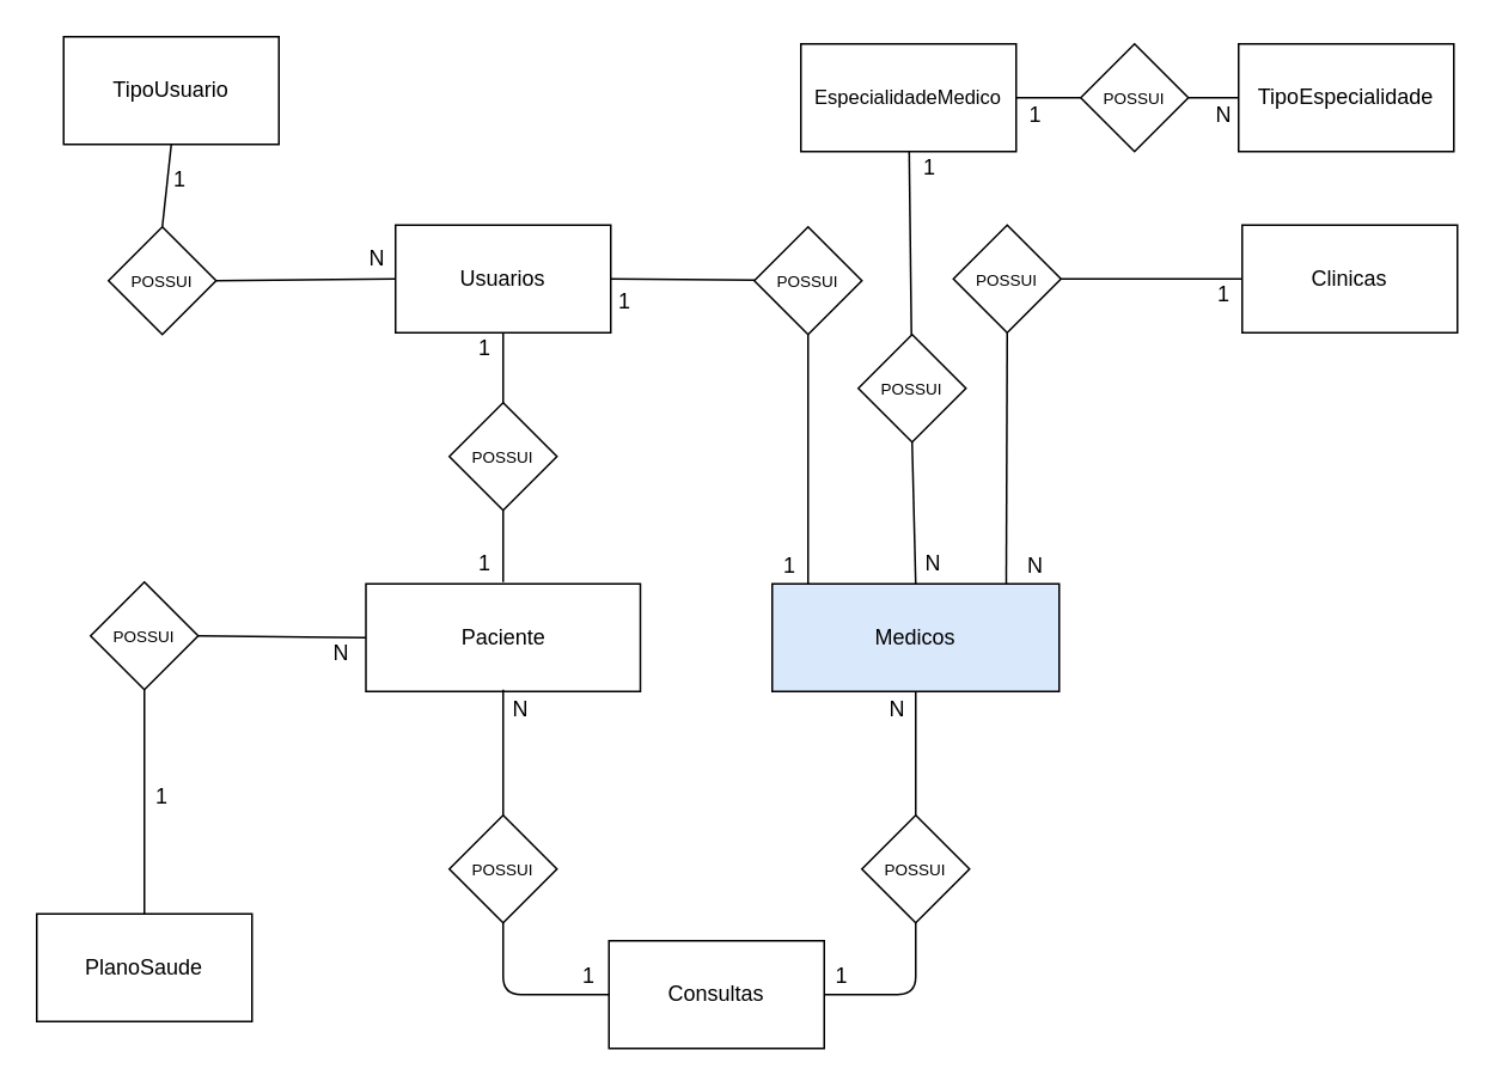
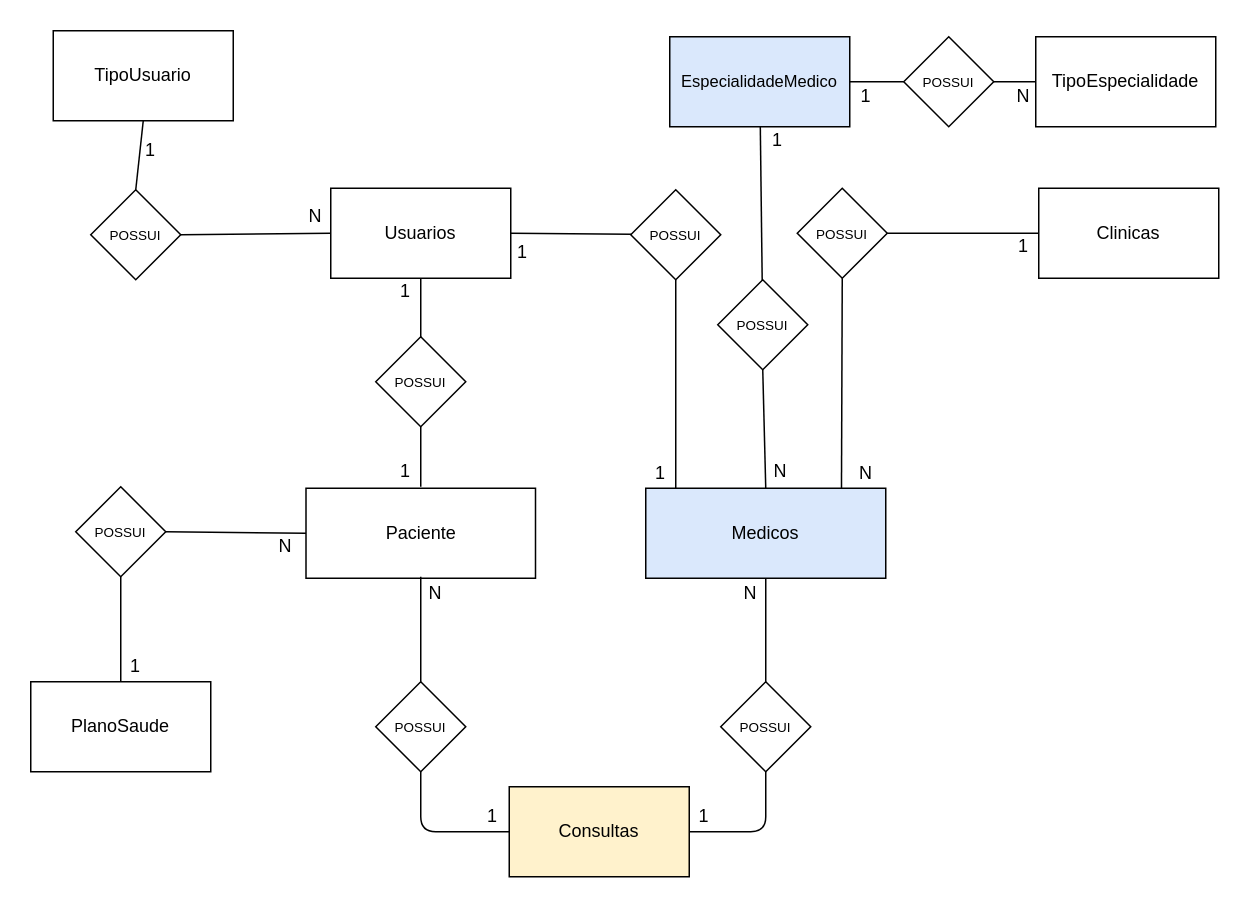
  <mxCell id="0" />
  <mxCell id="1" parent="0" />
  <mxCell id="2" value="" style="endArrow=none;html=1;entryX=0.5;entryY=1;entryDx=0;entryDy=0;exitX=0.5;exitY=0;exitDx=0;exitDy=0;" edge="1" parent="1" target="9"><mxGeometry width="50" height="50" relative="1" as="geometry"><mxPoint x="280" y="230.5" as="sourcePoint" /><mxPoint x="90" y="540.5" as="targetPoint" /></mxGeometry></mxCell>
  <mxCell id="3" value="" style="endArrow=none;html=1;entryX=0.5;entryY=1;entryDx=0;entryDy=0;exitX=0.087;exitY=1.005;exitDx=0;exitDy=0;exitPerimeter=0;" edge="1" parent="1" source="23" target="13"><mxGeometry width="50" height="50" relative="1" as="geometry"><mxPoint x="561" y="284" as="sourcePoint" /><mxPoint x="511" y="104" as="targetPoint" /></mxGeometry></mxCell>
  <mxCell id="4" value="TipoUsuario" style="rounded=0;whiteSpace=wrap;html=1;" vertex="1" parent="1"><mxGeometry x="35" y="20" width="120" height="60" as="geometry" /></mxCell>
  <mxCell id="5" value="TipoEspecialidade" style="rounded=0;whiteSpace=wrap;html=1;" vertex="1" parent="1"><mxGeometry x="690" y="24" width="120" height="60" as="geometry" /></mxCell>
  <mxCell id="6" value="Clinicas" style="rounded=0;whiteSpace=wrap;html=1;" vertex="1" parent="1"><mxGeometry x="692" y="125" width="120" height="60" as="geometry" /></mxCell>
  <mxCell id="7" value="Medicos" style="rounded=0;whiteSpace=wrap;html=1;fillColor=#dae8fc;" vertex="1" parent="1"><mxGeometry x="430" y="325" width="160" height="60" as="geometry" /></mxCell>
  <mxCell id="8" value="Paciente" style="rounded=0;whiteSpace=wrap;html=1;" vertex="1" parent="1"><mxGeometry x="203.5" y="325" width="153" height="60" as="geometry" /></mxCell>
  <mxCell id="9" value="Usuarios" style="rounded=0;whiteSpace=wrap;html=1;" vertex="1" parent="1"><mxGeometry x="220" y="125" width="120" height="60" as="geometry" /></mxCell>
- <mxCell id="10" value="Consultas" style="rounded=0;whiteSpace=wrap;html=1;" vertex="1" parent="1"><mxGeometry x="339" y="524" width="120" height="60" as="geometry" /></mxCell>
+ <mxCell id="10" value="Consultas" style="rounded=0;whiteSpace=wrap;html=1;fillColor=#fff2cc;" vertex="1" parent="1"><mxGeometry x="339" y="524" width="120" height="60" as="geometry" /></mxCell>
  <mxCell id="11" value="&lt;font style=&quot;font-size: 9px&quot;&gt;POSSUI&lt;/font&gt;" style="rhombus;whiteSpace=wrap;html=1;" vertex="1" parent="1"><mxGeometry x="60" y="126" width="60" height="60" as="geometry" /></mxCell>
  <mxCell id="12" value="&lt;font style=&quot;font-size: 9px&quot;&gt;POSSUI&lt;/font&gt;" style="rhombus;whiteSpace=wrap;html=1;" vertex="1" parent="1"><mxGeometry x="478" y="186" width="60" height="60" as="geometry" /></mxCell>
  <mxCell id="13" value="&lt;font style=&quot;font-size: 9px&quot;&gt;POSSUI&lt;/font&gt;" style="rhombus;whiteSpace=wrap;html=1;" vertex="1" parent="1"><mxGeometry x="531" y="125" width="60" height="60" as="geometry" /></mxCell>
  <mxCell id="14" value="" style="endArrow=none;html=1;entryX=0.5;entryY=0;entryDx=0;entryDy=0;exitX=0.5;exitY=1;exitDx=0;exitDy=0;" edge="1" parent="1" source="4" target="11"><mxGeometry width="50" height="50" relative="1" as="geometry"><mxPoint x="170" y="180.5" as="sourcePoint" /><mxPoint x="200" y="130.5" as="targetPoint" /></mxGeometry></mxCell>
  <mxCell id="15" value="N" style="text;html=1;strokeColor=none;fillColor=none;align=center;verticalAlign=middle;whiteSpace=wrap;rounded=0;" vertex="1" parent="1"><mxGeometry x="190" y="134" width="40" height="20" as="geometry" /></mxCell>
  <mxCell id="16" value="1" style="text;html=1;strokeColor=none;fillColor=none;align=center;verticalAlign=middle;whiteSpace=wrap;rounded=0;" vertex="1" parent="1"><mxGeometry x="80" y="90" width="40" height="20" as="geometry" /></mxCell>
  <mxCell id="17" value="" style="endArrow=none;html=1;entryX=0;entryY=0.5;entryDx=0;entryDy=0;exitX=1;exitY=0.5;exitDx=0;exitDy=0;" edge="1" parent="1" source="11" target="9"><mxGeometry width="50" height="50" relative="1" as="geometry"><mxPoint x="260" y="144" as="sourcePoint" /><mxPoint x="310" y="94" as="targetPoint" /></mxGeometry></mxCell>
  <mxCell id="18" value="N" style="text;html=1;strokeColor=none;fillColor=none;align=center;verticalAlign=middle;whiteSpace=wrap;rounded=0;" vertex="1" parent="1"><mxGeometry x="662" y="54" width="40" height="20" as="geometry" /></mxCell>
  <mxCell id="19" value="N" style="text;html=1;strokeColor=none;fillColor=none;align=center;verticalAlign=middle;whiteSpace=wrap;rounded=0;" vertex="1" parent="1"><mxGeometry x="500" y="304" width="40" height="20" as="geometry" /></mxCell>
  <mxCell id="20" value="" style="endArrow=none;html=1;entryX=0.5;entryY=1;entryDx=0;entryDy=0;exitX=0.5;exitY=0;exitDx=0;exitDy=0;" edge="1" parent="1" source="7" target="12"><mxGeometry width="50" height="50" relative="1" as="geometry"><mxPoint x="450" y="184" as="sourcePoint" /><mxPoint x="500" y="134" as="targetPoint" /></mxGeometry></mxCell>
  <mxCell id="21" value="" style="endArrow=none;html=1;entryX=0;entryY=0.5;entryDx=0;entryDy=0;exitX=1;exitY=0.5;exitDx=0;exitDy=0;" edge="1" parent="1" source="13" target="6"><mxGeometry width="50" height="50" relative="1" as="geometry"><mxPoint x="640" y="164" as="sourcePoint" /><mxPoint x="685" y="154" as="targetPoint" /></mxGeometry></mxCell>
  <mxCell id="22" value="1" style="text;html=1;strokeColor=none;fillColor=none;align=center;verticalAlign=middle;whiteSpace=wrap;rounded=0;" vertex="1" parent="1"><mxGeometry x="662" y="154" width="40" height="20" as="geometry" /></mxCell>
  <mxCell id="23" value="N" style="text;html=1;strokeColor=none;fillColor=none;align=center;verticalAlign=middle;whiteSpace=wrap;rounded=0;" vertex="1" parent="1"><mxGeometry x="557" y="305" width="40" height="20" as="geometry" /></mxCell>
  <mxCell id="24" value="&lt;font style=&quot;font-size: 9px&quot;&gt;POSSUI&lt;/font&gt;" style="rhombus;whiteSpace=wrap;html=1;" vertex="1" parent="1"><mxGeometry x="420" y="126" width="60" height="60" as="geometry" /></mxCell>
  <mxCell id="25" value="" style="endArrow=none;html=1;exitX=1;exitY=0.5;exitDx=0;exitDy=0;" edge="1" parent="1" source="9" target="24"><mxGeometry width="50" height="50" relative="1" as="geometry"><mxPoint x="601" y="144" as="sourcePoint" /><mxPoint x="700" y="144" as="targetPoint" /></mxGeometry></mxCell>
  <mxCell id="26" value="1" style="text;html=1;strokeColor=none;fillColor=none;align=center;verticalAlign=middle;whiteSpace=wrap;rounded=0;" vertex="1" parent="1"><mxGeometry x="420" y="305" width="40" height="20" as="geometry" /></mxCell>
  <mxCell id="27" value="1" style="text;html=1;strokeColor=none;fillColor=none;align=center;verticalAlign=middle;whiteSpace=wrap;rounded=0;" vertex="1" parent="1"><mxGeometry x="328" y="158" width="40" height="20" as="geometry" /></mxCell>
  <mxCell id="28" value="1" style="text;html=1;strokeColor=none;fillColor=none;align=center;verticalAlign=middle;whiteSpace=wrap;rounded=0;" vertex="1" parent="1"><mxGeometry x="250" y="184" width="40" height="20" as="geometry" /></mxCell>
  <mxCell id="29" value="&lt;font style=&quot;font-size: 9px&quot;&gt;POSSUI&lt;/font&gt;" style="rhombus;whiteSpace=wrap;html=1;" vertex="1" parent="1"><mxGeometry x="250" y="224" width="60" height="60" as="geometry" /></mxCell>
  <mxCell id="30" value="1" style="text;html=1;strokeColor=none;fillColor=none;align=center;verticalAlign=middle;whiteSpace=wrap;rounded=0;" vertex="1" parent="1"><mxGeometry x="250" y="304" width="40" height="20" as="geometry" /></mxCell>
  <mxCell id="31" value="" style="endArrow=none;html=1;entryX=0.5;entryY=1;entryDx=0;entryDy=0;" edge="1" parent="1" target="29"><mxGeometry width="50" height="50" relative="1" as="geometry"><mxPoint x="280" y="324" as="sourcePoint" /><mxPoint x="290" y="175" as="targetPoint" /></mxGeometry></mxCell>
- <mxCell id="32" value="&lt;font style=&quot;font-size: 11px&quot;&gt;EspecialidadeMedico&lt;/font&gt;" style="rounded=0;whiteSpace=wrap;html=1;" vertex="1" parent="1"><mxGeometry x="446" y="24" width="120" height="60" as="geometry" /></mxCell>
+ <mxCell id="32" value="&lt;font style=&quot;font-size: 11px&quot;&gt;EspecialidadeMedico&lt;/font&gt;" style="rounded=0;whiteSpace=wrap;html=1;fillColor=#dae8fc;" vertex="1" parent="1"><mxGeometry x="446" y="24" width="120" height="60" as="geometry" /></mxCell>
  <mxCell id="33" value="1" style="text;html=1;strokeColor=none;fillColor=none;align=center;verticalAlign=middle;whiteSpace=wrap;rounded=0;" vertex="1" parent="1"><mxGeometry x="498" y="83" width="40" height="20" as="geometry" /></mxCell>
  <mxCell id="34" value="" style="endArrow=none;html=1;" edge="1" parent="1" source="12" target="32"><mxGeometry width="50" height="50" relative="1" as="geometry"><mxPoint x="510" y="174" as="sourcePoint" /><mxPoint x="540" y="109" as="targetPoint" /></mxGeometry></mxCell>
  <mxCell id="35" value="1" style="text;html=1;strokeColor=none;fillColor=none;align=center;verticalAlign=middle;whiteSpace=wrap;rounded=0;" vertex="1" parent="1"><mxGeometry x="557" y="54" width="40" height="20" as="geometry" /></mxCell>
  <mxCell id="36" value="" style="endArrow=none;html=1;entryX=0;entryY=0.5;entryDx=0;entryDy=0;exitX=1;exitY=0.5;exitDx=0;exitDy=0;" edge="1" parent="1" source="54" target="5"><mxGeometry width="50" height="50" relative="1" as="geometry"><mxPoint x="601" y="144" as="sourcePoint" /><mxPoint x="700" y="144" as="targetPoint" /></mxGeometry></mxCell>
  <mxCell id="37" value="&lt;font style=&quot;font-size: 9px&quot;&gt;POSSUI&lt;/font&gt;" style="rhombus;whiteSpace=wrap;html=1;" vertex="1" parent="1"><mxGeometry x="480" y="454" width="60" height="60" as="geometry" /></mxCell>
  <mxCell id="38" value="&lt;font style=&quot;font-size: 9px&quot;&gt;POSSUI&lt;/font&gt;" style="rhombus;whiteSpace=wrap;html=1;" vertex="1" parent="1"><mxGeometry x="250" y="454" width="60" height="60" as="geometry" /></mxCell>
  <mxCell id="39" value="" style="endArrow=none;html=1;exitX=0.5;exitY=0;exitDx=0;exitDy=0;" edge="1" parent="1" source="38"><mxGeometry width="50" height="50" relative="1" as="geometry"><mxPoint x="230" y="435" as="sourcePoint" /><mxPoint x="280" y="384" as="targetPoint" /></mxGeometry></mxCell>
  <mxCell id="40" value="" style="endArrow=none;html=1;entryX=0.5;entryY=1;entryDx=0;entryDy=0;exitX=0.5;exitY=0;exitDx=0;exitDy=0;" edge="1" parent="1" source="37" target="7"><mxGeometry width="50" height="50" relative="1" as="geometry"><mxPoint x="570" y="464" as="sourcePoint" /><mxPoint x="620" y="414" as="targetPoint" /></mxGeometry></mxCell>
  <mxCell id="41" value="" style="endArrow=none;html=1;entryX=0.5;entryY=1;entryDx=0;entryDy=0;exitX=0.75;exitY=1;exitDx=0;exitDy=0;" edge="1" parent="1" source="26" target="24"><mxGeometry width="50" height="50" relative="1" as="geometry"><mxPoint x="440.5" y="285" as="sourcePoint" /><mxPoint x="439.5" y="204" as="targetPoint" /></mxGeometry></mxCell>
  <mxCell id="42" value="1" style="text;html=1;strokeColor=none;fillColor=none;align=center;verticalAlign=middle;whiteSpace=wrap;rounded=0;" vertex="1" parent="1"><mxGeometry x="308" y="534" width="40" height="20" as="geometry" /></mxCell>
  <mxCell id="43" value="N" style="text;html=1;strokeColor=none;fillColor=none;align=center;verticalAlign=middle;whiteSpace=wrap;rounded=0;" vertex="1" parent="1"><mxGeometry x="270" y="385" width="40" height="20" as="geometry" /></mxCell>
  <mxCell id="44" value="N" style="text;html=1;strokeColor=none;fillColor=none;align=center;verticalAlign=middle;whiteSpace=wrap;rounded=0;" vertex="1" parent="1"><mxGeometry x="480" y="385" width="40" height="20" as="geometry" /></mxCell>
  <mxCell id="45" value="1" style="text;html=1;strokeColor=none;fillColor=none;align=center;verticalAlign=middle;whiteSpace=wrap;rounded=0;" vertex="1" parent="1"><mxGeometry x="449" y="534" width="40" height="20" as="geometry" /></mxCell>
  <mxCell id="46" value="" style="endArrow=none;html=1;entryX=0.5;entryY=1;entryDx=0;entryDy=0;exitX=0;exitY=0.5;exitDx=0;exitDy=0;" edge="1" parent="1" source="10" target="38"><mxGeometry width="50" height="50" relative="1" as="geometry"><mxPoint x="230" y="603" as="sourcePoint" /><mxPoint x="280" y="553" as="targetPoint" /><Array as="points"><mxPoint x="280" y="554" /></Array></mxGeometry></mxCell>
  <mxCell id="47" value="" style="endArrow=none;html=1;entryX=0.5;entryY=1;entryDx=0;entryDy=0;exitX=1;exitY=0.5;exitDx=0;exitDy=0;" edge="1" parent="1" source="10" target="37"><mxGeometry width="50" height="50" relative="1" as="geometry"><mxPoint x="680" y="554" as="sourcePoint" /><mxPoint x="550" y="544" as="targetPoint" /><Array as="points"><mxPoint x="510" y="554" /></Array></mxGeometry></mxCell>
  <mxCell id="48" value="N" style="text;html=1;strokeColor=none;fillColor=none;align=center;verticalAlign=middle;whiteSpace=wrap;rounded=0;" vertex="1" parent="1"><mxGeometry x="170" y="354" width="40" height="20" as="geometry" /></mxCell>
- <mxCell id="49" value="PlanoSaude" style="rounded=0;whiteSpace=wrap;html=1;" vertex="1" parent="1"><mxGeometry x="20" y="509" width="120" height="60" as="geometry" /></mxCell>
+ <mxCell id="49" value="PlanoSaude" style="rounded=0;whiteSpace=wrap;html=1;" vertex="1" parent="1"><mxGeometry x="20" y="454" width="120" height="60" as="geometry" /></mxCell>
  <mxCell id="50" value="1" style="text;html=1;strokeColor=none;fillColor=none;align=center;verticalAlign=middle;whiteSpace=wrap;rounded=0;" vertex="1" parent="1"><mxGeometry x="70" y="434" width="40" height="20" as="geometry" /></mxCell>
  <mxCell id="51" value="&lt;font style=&quot;font-size: 9px&quot;&gt;POSSUI&lt;/font&gt;" style="rhombus;whiteSpace=wrap;html=1;" vertex="1" parent="1"><mxGeometry x="50" y="324" width="60" height="60" as="geometry" /></mxCell>
  <mxCell id="52" value="" style="endArrow=none;html=1;exitX=1;exitY=0.5;exitDx=0;exitDy=0;entryX=0;entryY=0.5;entryDx=0;entryDy=0;" edge="1" parent="1" source="51" target="8"><mxGeometry width="50" height="50" relative="1" as="geometry"><mxPoint x="20" y="664" as="sourcePoint" /><mxPoint x="200" y="354" as="targetPoint" /></mxGeometry></mxCell>
  <mxCell id="53" value="" style="endArrow=none;html=1;exitX=0.5;exitY=1;exitDx=0;exitDy=0;entryX=0.5;entryY=0;entryDx=0;entryDy=0;" edge="1" parent="1" source="51" target="49"><mxGeometry width="50" height="50" relative="1" as="geometry"><mxPoint x="120" y="364" as="sourcePoint" /><mxPoint x="213.5" y="365" as="targetPoint" /></mxGeometry></mxCell>
  <mxCell id="54" value="&lt;font style=&quot;font-size: 9px&quot;&gt;POSSUI&lt;/font&gt;" style="rhombus;whiteSpace=wrap;html=1;" vertex="1" parent="1"><mxGeometry x="602" y="24" width="60" height="60" as="geometry" /></mxCell>
  <mxCell id="55" value="" style="endArrow=none;html=1;entryX=0;entryY=0.5;entryDx=0;entryDy=0;exitX=1;exitY=0.5;exitDx=0;exitDy=0;" edge="1" parent="1" source="32" target="54"><mxGeometry width="50" height="50" relative="1" as="geometry"><mxPoint x="565" y="54" as="sourcePoint" /><mxPoint x="690" y="54" as="targetPoint" /></mxGeometry></mxCell>
